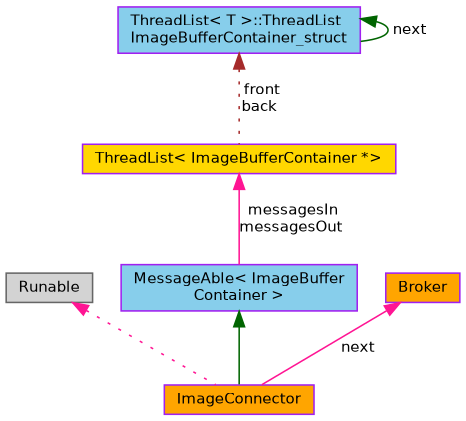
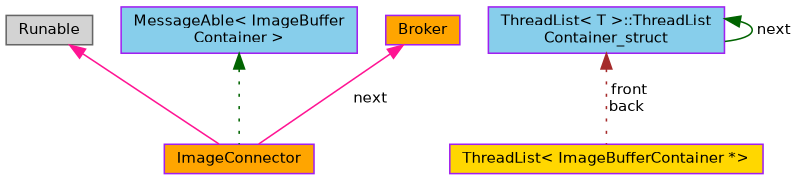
  digraph {
    node [color=purple fillcolor=orange fontname=Helvetica fontsize=10 shape=record style=filled]
    edge [color=deeppink dir=back fontname=Helvetica fontsize=10 labelfontname=Helvetica labelfontsize=10 style=solid]
    n1 [fontcolor=black height=0.2 label=ImageConnector width=0.4]
    n2 [color=gray40 fillcolor=lightgrey height=0.2 label=Runable width=0.4]
    n3 [fillcolor=skyblue height=0.2 label="MessageAble\< ImageBuffer\lContainer \>" width=0.4]
    n4 [fillcolor=gold height=0.2 label="ThreadList\< ImageBufferContainer *\>" width=0.4]
-   n5 [fillcolor=skyblue height=0.2 label="ThreadList\< T \>::ThreadList\lImageBufferContainer_struct" width=0.4]
+   n5 [fillcolor=skyblue height=0.2 label="ThreadList\< T \>::ThreadList\lContainer_struct" width=0.4]
    n6 [height=0.2 label=Broker width=0.4]
-   n2 -> n1 [style=dotted]
-   n3 -> n1 [color=darkgreen]
-   n4 -> n3 [label=" messagesIn\nmessagesOut"]
+   n2 -> n1
+   n3 -> n1 [color=darkgreen style=dotted]
    n5 -> n4 [color=brown label=" front\nback" style=dotted]
    n5 -> n5 [color=darkgreen label=" next"]
    n6 -> n1 [label=" next"]
  }
